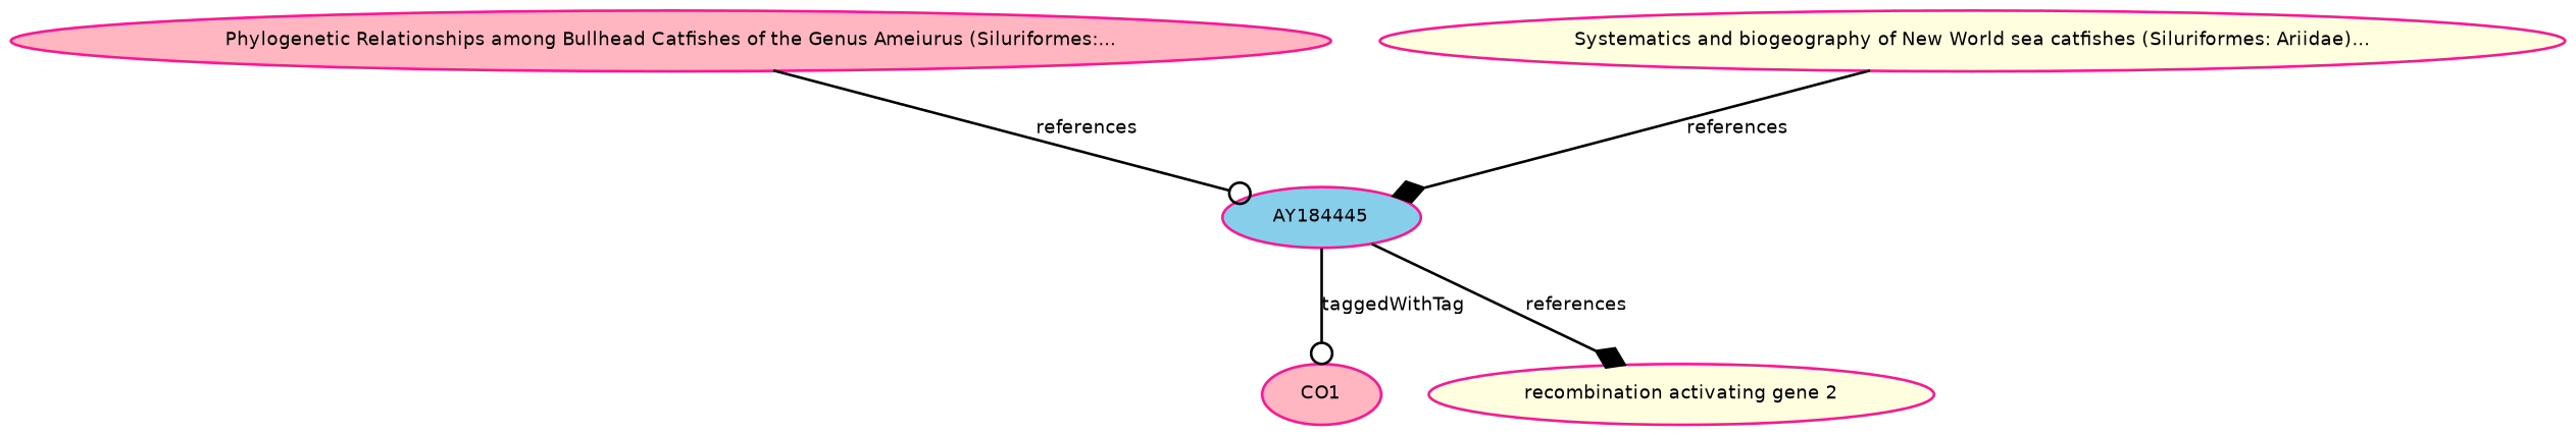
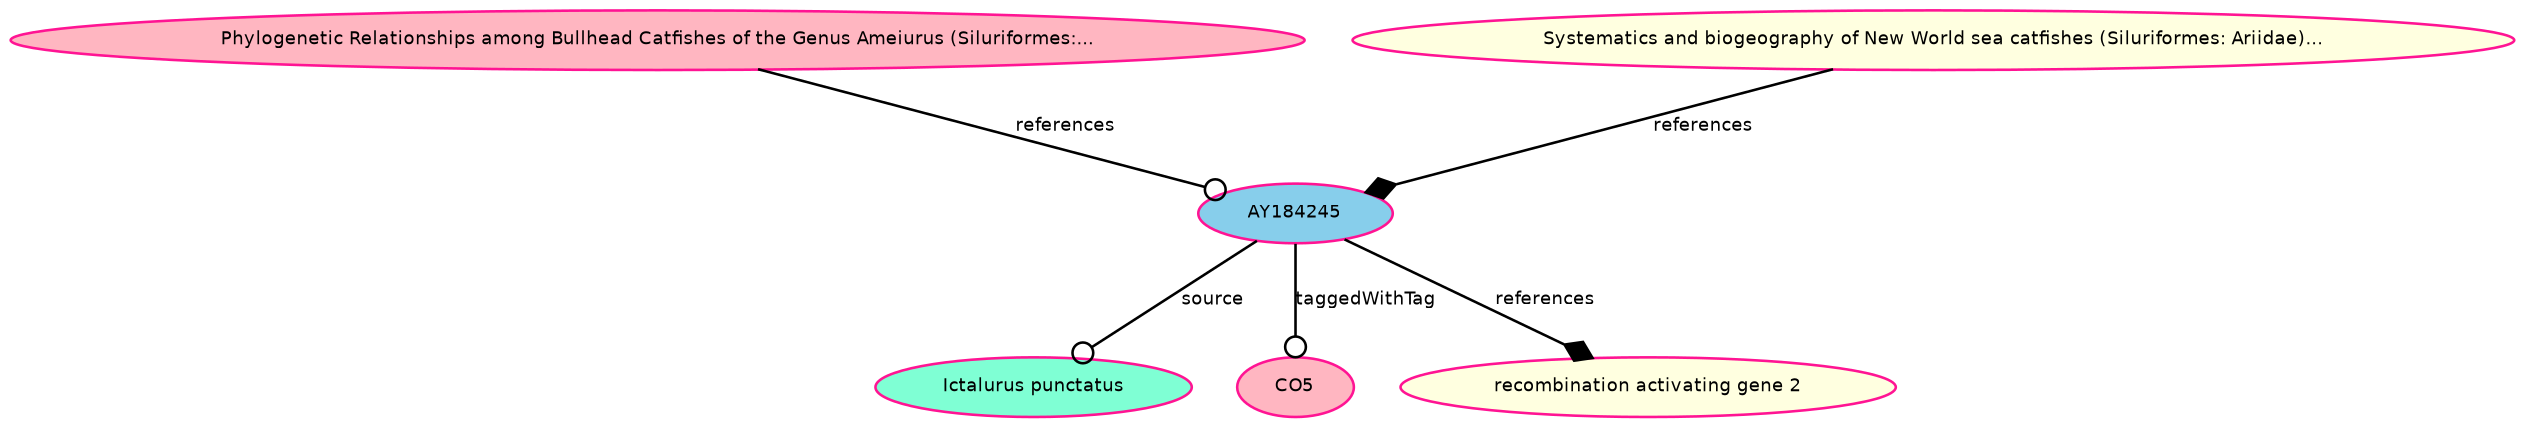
  digraph {
    node [color=deeppink fillcolor=lightpink fontname=Helvetica fontsize=7 style=filled]
    edge [arrowhead=odot fontname=Helvetica fontsize=7]
-   n1 [fillcolor=skyblue height=0.27433100247 label=AY184445 width=0.27433100247]
-   n3 [height=0.27433100247 label=CO1 width=0.27433100247]
+   n1 [fillcolor=skyblue height=0.27433100247 label=AY184245 width=0.27433100247]
+   n2 [fillcolor=aquamarine height=0.27433100247 label="Ictalurus punctatus" width=0.27433100247]
+   n3 [height=0.27433100247 label=CO5 width=0.27433100247]
    n4 [fillcolor=lightyellow height=0.27433100247 label="recombination activating gene 2" width=0.27433100247]
    n5 [height=0.27433100247 label="Phylogenetic Relationships among Bullhead Catfishes of the Genus Ameiurus (Siluriformes:..." width=0.27433100247]
    n6 [fillcolor=lightyellow height=0.27433100247 label="Systematics and biogeography of New World sea catfishes (Siluriformes: Ariidae)..." width=0.27433100247]
+   n1 -> n2 [label=source]
    n1 -> n3 [label=taggedWithTag]
    n1 -> n4 [arrowhead=diamond label=references]
    n5 -> n1 [label=references]
    n6 -> n1 [arrowhead=diamond label=references]
  }
